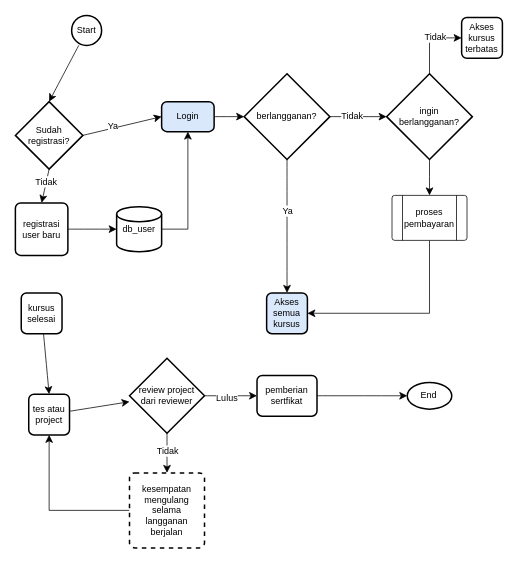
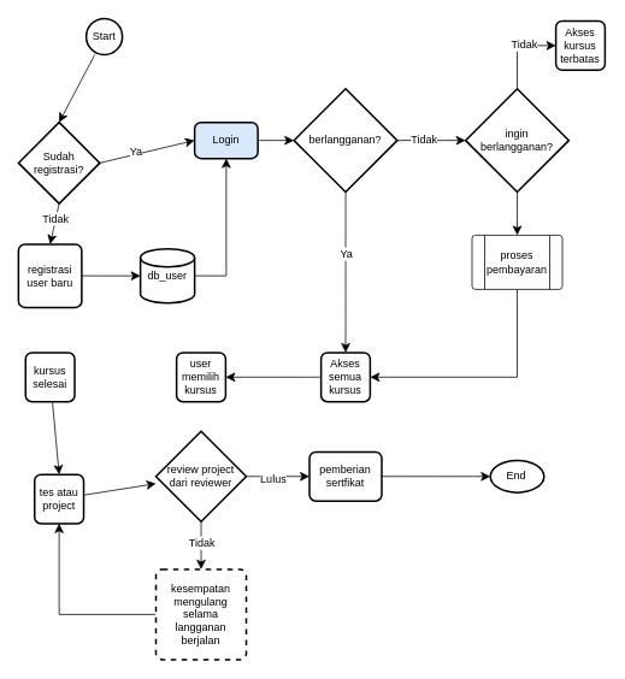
  <mxCell id="0" />
  <mxCell id="1" parent="0" />
  <mxCell id="2" value="Start" style="strokeWidth=2;html=1;shape=mxgraph.flowchart.start_2;whiteSpace=wrap;" vertex="1" parent="1"><mxGeometry x="95" y="20" width="40" height="40" as="geometry" /></mxCell>
  <mxCell id="3" style="edgeStyle=none;curved=1;rounded=0;orthogonalLoop=1;jettySize=auto;html=1;exitX=1;exitY=0.5;exitDx=0;exitDy=0;exitPerimeter=0;entryX=0;entryY=0.5;entryDx=0;entryDy=0;fontSize=12;startSize=8;endSize=8;" edge="1" parent="1" source="7" target="8"><mxGeometry relative="1" as="geometry" /></mxCell>
  <mxCell id="4" value="Ya" style="edgeLabel;html=1;align=center;verticalAlign=middle;resizable=0;points=[];fontSize=12;" vertex="1" connectable="0" parent="3"><mxGeometry x="-0.233" y="3" relative="1" as="geometry"><mxPoint as="offset" /></mxGeometry></mxCell>
  <mxCell id="5" style="edgeStyle=none;curved=1;rounded=0;orthogonalLoop=1;jettySize=auto;html=1;exitX=0.5;exitY=1;exitDx=0;exitDy=0;exitPerimeter=0;entryX=0.5;entryY=0;entryDx=0;entryDy=0;fontSize=12;startSize=8;endSize=8;" edge="1" parent="1" source="7" target="10"><mxGeometry relative="1" as="geometry" /></mxCell>
  <mxCell id="6" value="Tidak" style="edgeLabel;html=1;align=center;verticalAlign=middle;resizable=0;points=[];fontSize=12;" vertex="1" connectable="0" parent="5"><mxGeometry x="-0.269" y="-1" relative="1" as="geometry"><mxPoint as="offset" /></mxGeometry></mxCell>
  <mxCell id="7" value="Sudah&lt;div&gt;registrasi?&lt;/div&gt;" style="strokeWidth=2;html=1;shape=mxgraph.flowchart.decision;whiteSpace=wrap;" vertex="1" parent="1"><mxGeometry x="20" y="135" width="90" height="90" as="geometry" /></mxCell>
  <mxCell id="8" value="Login" style="rounded=1;whiteSpace=wrap;html=1;absoluteArcSize=1;arcSize=14;strokeWidth=2;fillColor=#dae8fc;" vertex="1" parent="1"><mxGeometry x="215" y="135" width="70" height="40" as="geometry" /></mxCell>
  <mxCell id="9" style="edgeStyle=none;curved=1;rounded=0;orthogonalLoop=1;jettySize=auto;html=1;entryX=0.5;entryY=0;entryDx=0;entryDy=0;entryPerimeter=0;fontSize=12;startSize=8;endSize=8;" edge="1" parent="1" source="2" target="7"><mxGeometry relative="1" as="geometry" /></mxCell>
  <mxCell id="10" value="registrasi&lt;div&gt;user baru&lt;/div&gt;" style="rounded=1;whiteSpace=wrap;html=1;absoluteArcSize=1;arcSize=14;strokeWidth=2;" vertex="1" parent="1"><mxGeometry x="20" y="270" width="70" height="70" as="geometry" /></mxCell>
  <mxCell id="11" style="edgeStyle=orthogonalEdgeStyle;rounded=0;orthogonalLoop=1;jettySize=auto;html=1;entryX=0.5;entryY=1;entryDx=0;entryDy=0;fontSize=12;startSize=8;endSize=8;" edge="1" parent="1" source="12" target="8"><mxGeometry relative="1" as="geometry"><Array as="points"><mxPoint x="250" y="305" /></Array></mxGeometry></mxCell>
  <mxCell id="12" value="db_user" style="strokeWidth=2;html=1;shape=mxgraph.flowchart.database;whiteSpace=wrap;" vertex="1" parent="1"><mxGeometry x="155" y="275" width="60" height="60" as="geometry" /></mxCell>
  <mxCell id="13" style="edgeStyle=none;curved=1;rounded=0;orthogonalLoop=1;jettySize=auto;html=1;entryX=0;entryY=0.5;entryDx=0;entryDy=0;entryPerimeter=0;fontSize=12;startSize=8;endSize=8;" edge="1" parent="1" source="10" target="12"><mxGeometry relative="1" as="geometry" /></mxCell>
  <mxCell id="14" style="edgeStyle=none;curved=1;rounded=0;orthogonalLoop=1;jettySize=auto;html=1;fontSize=12;startSize=8;endSize=8;" edge="1" parent="1" source="16" target="19"><mxGeometry relative="1" as="geometry" /></mxCell>
  <mxCell id="15" value="Ya" style="edgeLabel;html=1;align=center;verticalAlign=middle;resizable=0;points=[];fontSize=12;" vertex="1" connectable="0" parent="14"><mxGeometry x="-0.319" y="-1" relative="1" as="geometry"><mxPoint x="1" y="7" as="offset" /></mxGeometry></mxCell>
  <mxCell id="16" value="berlangganan?" style="strokeWidth=2;html=1;shape=mxgraph.flowchart.decision;whiteSpace=wrap;" vertex="1" parent="1"><mxGeometry x="325" y="97.81" width="114.37" height="114.37" as="geometry" /></mxCell>
  <mxCell id="17" style="edgeStyle=none;curved=1;rounded=0;orthogonalLoop=1;jettySize=auto;html=1;entryX=0;entryY=0.5;entryDx=0;entryDy=0;entryPerimeter=0;fontSize=12;startSize=8;endSize=8;" edge="1" parent="1" source="8" target="16"><mxGeometry relative="1" as="geometry" /></mxCell>
- <mxCell id="19" value="Akses&lt;div&gt;semua&lt;/div&gt;&lt;div&gt;kursus&lt;/div&gt;" style="rounded=1;whiteSpace=wrap;html=1;absoluteArcSize=1;arcSize=14;strokeWidth=2;fillColor=#dae8fc;" vertex="1" parent="1"><mxGeometry x="355" y="390" width="54.37" height="54.37" as="geometry" /></mxCell>
+ <mxCell id="18" style="edgeStyle=none;curved=1;rounded=0;orthogonalLoop=1;jettySize=auto;html=1;fontSize=12;startSize=8;endSize=8;entryX=1;entryY=0.5;entryDx=0;entryDy=0;" edge="1" parent="1" source="19" target="29"><mxGeometry relative="1" as="geometry"><mxPoint x="215" y="387" as="targetPoint" /></mxGeometry></mxCell>
+ <mxCell id="19" value="Akses&lt;div&gt;semua&lt;/div&gt;&lt;div&gt;kursus&lt;/div&gt;" style="rounded=1;whiteSpace=wrap;html=1;absoluteArcSize=1;arcSize=14;strokeWidth=2;" vertex="1" parent="1"><mxGeometry x="355" y="390" width="54.37" height="54.37" as="geometry" /></mxCell>
  <mxCell id="20" style="edgeStyle=orthogonalEdgeStyle;rounded=0;orthogonalLoop=1;jettySize=auto;html=1;entryX=0;entryY=0.5;entryDx=0;entryDy=0;fontSize=12;startSize=8;endSize=8;exitX=0.5;exitY=0;exitDx=0;exitDy=0;exitPerimeter=0;" edge="1" parent="1" source="23" target="26"><mxGeometry relative="1" as="geometry" /></mxCell>
  <mxCell id="21" value="Tidak" style="edgeLabel;html=1;align=center;verticalAlign=middle;resizable=0;points=[];fontSize=12;" vertex="1" connectable="0" parent="20"><mxGeometry x="0.221" y="2" relative="1" as="geometry"><mxPoint as="offset" /></mxGeometry></mxCell>
  <mxCell id="22" style="edgeStyle=none;curved=1;rounded=0;orthogonalLoop=1;jettySize=auto;html=1;entryX=0.5;entryY=0;entryDx=0;entryDy=0;fontSize=12;startSize=8;endSize=8;" edge="1" parent="1" source="23" target="28"><mxGeometry relative="1" as="geometry" /></mxCell>
  <mxCell id="23" value="&lt;div&gt;ingin&lt;/div&gt;berlangganan?" style="strokeWidth=2;html=1;shape=mxgraph.flowchart.decision;whiteSpace=wrap;" vertex="1" parent="1"><mxGeometry x="515" y="97.81" width="114.37" height="114.37" as="geometry" /></mxCell>
  <mxCell id="24" style="edgeStyle=none;curved=1;rounded=0;orthogonalLoop=1;jettySize=auto;html=1;entryX=0;entryY=0.5;entryDx=0;entryDy=0;entryPerimeter=0;fontSize=12;startSize=8;endSize=8;" edge="1" parent="1" source="16" target="23"><mxGeometry relative="1" as="geometry" /></mxCell>
  <mxCell id="25" value="Tidak" style="edgeLabel;html=1;align=center;verticalAlign=middle;resizable=0;points=[];fontSize=12;" vertex="1" connectable="0" parent="24"><mxGeometry x="-0.221" relative="1" as="geometry"><mxPoint as="offset" /></mxGeometry></mxCell>
  <mxCell id="26" value="Akses&lt;div&gt;kursus&lt;/div&gt;&lt;div&gt;terbatas&lt;/div&gt;" style="rounded=1;whiteSpace=wrap;html=1;absoluteArcSize=1;arcSize=14;strokeWidth=2;" vertex="1" parent="1"><mxGeometry x="615" y="22.82" width="54.37" height="54.37" as="geometry" /></mxCell>
  <mxCell id="27" style="edgeStyle=orthogonalEdgeStyle;rounded=0;orthogonalLoop=1;jettySize=auto;html=1;entryX=1;entryY=0.5;entryDx=0;entryDy=0;fontSize=12;startSize=8;endSize=8;exitX=0.5;exitY=1;exitDx=0;exitDy=0;" edge="1" parent="1" source="28" target="19"><mxGeometry relative="1" as="geometry" /></mxCell>
  <mxCell id="28" value="proses&lt;div&gt;pembayaran&lt;/div&gt;" style="verticalLabelPosition=middle;verticalAlign=middle;html=1;shape=process;whiteSpace=wrap;rounded=1;size=0.14;arcSize=6;labelPosition=center;align=center;" vertex="1" parent="1"><mxGeometry x="522.18" y="260" width="100" height="60" as="geometry" /></mxCell>
+ <mxCell id="29" value="user&lt;div&gt;memilih&lt;/div&gt;&lt;div&gt;kursus&lt;/div&gt;" style="rounded=1;whiteSpace=wrap;html=1;absoluteArcSize=1;arcSize=14;strokeWidth=2;" vertex="1" parent="1"><mxGeometry x="195" y="390" width="54.37" height="54.37" as="geometry" /></mxCell>
  <mxCell id="30" style="edgeStyle=none;curved=1;rounded=0;orthogonalLoop=1;jettySize=auto;html=1;entryX=0.5;entryY=0;entryDx=0;entryDy=0;fontSize=12;startSize=8;endSize=8;" edge="1" parent="1" source="31" target="33"><mxGeometry relative="1" as="geometry" /></mxCell>
  <mxCell id="31" value="kursus&lt;div&gt;selesai&lt;/div&gt;" style="rounded=1;whiteSpace=wrap;html=1;absoluteArcSize=1;arcSize=14;strokeWidth=2;" vertex="1" parent="1"><mxGeometry x="27.82" y="390" width="54.37" height="54.37" as="geometry" /></mxCell>
  <mxCell id="32" style="edgeStyle=none;curved=1;rounded=0;orthogonalLoop=1;jettySize=auto;html=1;fontSize=12;startSize=8;endSize=8;" edge="1" parent="1" source="33" target="38"><mxGeometry relative="1" as="geometry"><mxPoint x="155" y="527.185" as="targetPoint" /></mxGeometry></mxCell>
  <mxCell id="33" value="tes atau&lt;div&gt;project&lt;/div&gt;" style="rounded=1;whiteSpace=wrap;html=1;absoluteArcSize=1;arcSize=14;strokeWidth=2;" vertex="1" parent="1"><mxGeometry x="37.82" y="525" width="54.37" height="54.37" as="geometry" /></mxCell>
  <mxCell id="34" style="edgeStyle=none;curved=1;rounded=0;orthogonalLoop=1;jettySize=auto;html=1;entryX=0;entryY=0.5;entryDx=0;entryDy=0;fontSize=12;startSize=8;endSize=8;" edge="1" parent="1" source="38" target="39"><mxGeometry relative="1" as="geometry" /></mxCell>
  <mxCell id="35" value="Lulus" style="edgeLabel;html=1;align=center;verticalAlign=middle;resizable=0;points=[];fontSize=12;" vertex="1" connectable="0" parent="34"><mxGeometry x="-0.182" y="-2" relative="1" as="geometry"><mxPoint as="offset" /></mxGeometry></mxCell>
  <mxCell id="36" style="edgeStyle=none;curved=1;rounded=0;orthogonalLoop=1;jettySize=auto;html=1;entryX=0.5;entryY=0;entryDx=0;entryDy=0;fontSize=12;startSize=8;endSize=8;" edge="1" parent="1" source="38" target="43"><mxGeometry relative="1" as="geometry" /></mxCell>
  <mxCell id="37" value="Tidak" style="edgeLabel;html=1;align=center;verticalAlign=middle;resizable=0;points=[];fontSize=12;" vertex="1" connectable="0" parent="36"><mxGeometry x="-0.462" y="2" relative="1" as="geometry"><mxPoint x="-2" y="9" as="offset" /></mxGeometry></mxCell>
  <mxCell id="38" value="review project&lt;div&gt;dari reviewer&lt;/div&gt;" style="strokeWidth=2;html=1;shape=mxgraph.flowchart.decision;whiteSpace=wrap;" vertex="1" parent="1"><mxGeometry x="172.18" y="477.185" width="100" height="100" as="geometry" /></mxCell>
  <mxCell id="39" value="pemberian&lt;div&gt;sertfikat&lt;/div&gt;" style="rounded=1;whiteSpace=wrap;html=1;absoluteArcSize=1;arcSize=14;strokeWidth=2;" vertex="1" parent="1"><mxGeometry x="342.18" y="500" width="80" height="54.37" as="geometry" /></mxCell>
  <mxCell id="40" value="End" style="strokeWidth=2;html=1;shape=mxgraph.flowchart.start_1;whiteSpace=wrap;" vertex="1" parent="1"><mxGeometry x="542.49" y="509.37" width="59.38" height="35.63" as="geometry" /></mxCell>
  <mxCell id="41" style="edgeStyle=none;curved=1;rounded=0;orthogonalLoop=1;jettySize=auto;html=1;entryX=0;entryY=0.5;entryDx=0;entryDy=0;entryPerimeter=0;fontSize=12;startSize=8;endSize=8;" edge="1" parent="1" source="39" target="40"><mxGeometry relative="1" as="geometry" /></mxCell>
  <mxCell id="42" style="edgeStyle=orthogonalEdgeStyle;rounded=0;orthogonalLoop=1;jettySize=auto;html=1;entryX=0.5;entryY=1;entryDx=0;entryDy=0;fontSize=12;startSize=8;endSize=8;" edge="1" parent="1" source="43" target="33"><mxGeometry relative="1" as="geometry" /></mxCell>
  <mxCell id="43" value="kesempatan&lt;div&gt;mengulang&lt;/div&gt;&lt;div&gt;selama langganan&lt;/div&gt;&lt;div&gt;berjalan&lt;/div&gt;" style="rounded=1;whiteSpace=wrap;html=1;absoluteArcSize=1;arcSize=14;strokeWidth=2;dashed=1;" vertex="1" parent="1"><mxGeometry x="172.18" y="630" width="100" height="100" as="geometry" /></mxCell>
